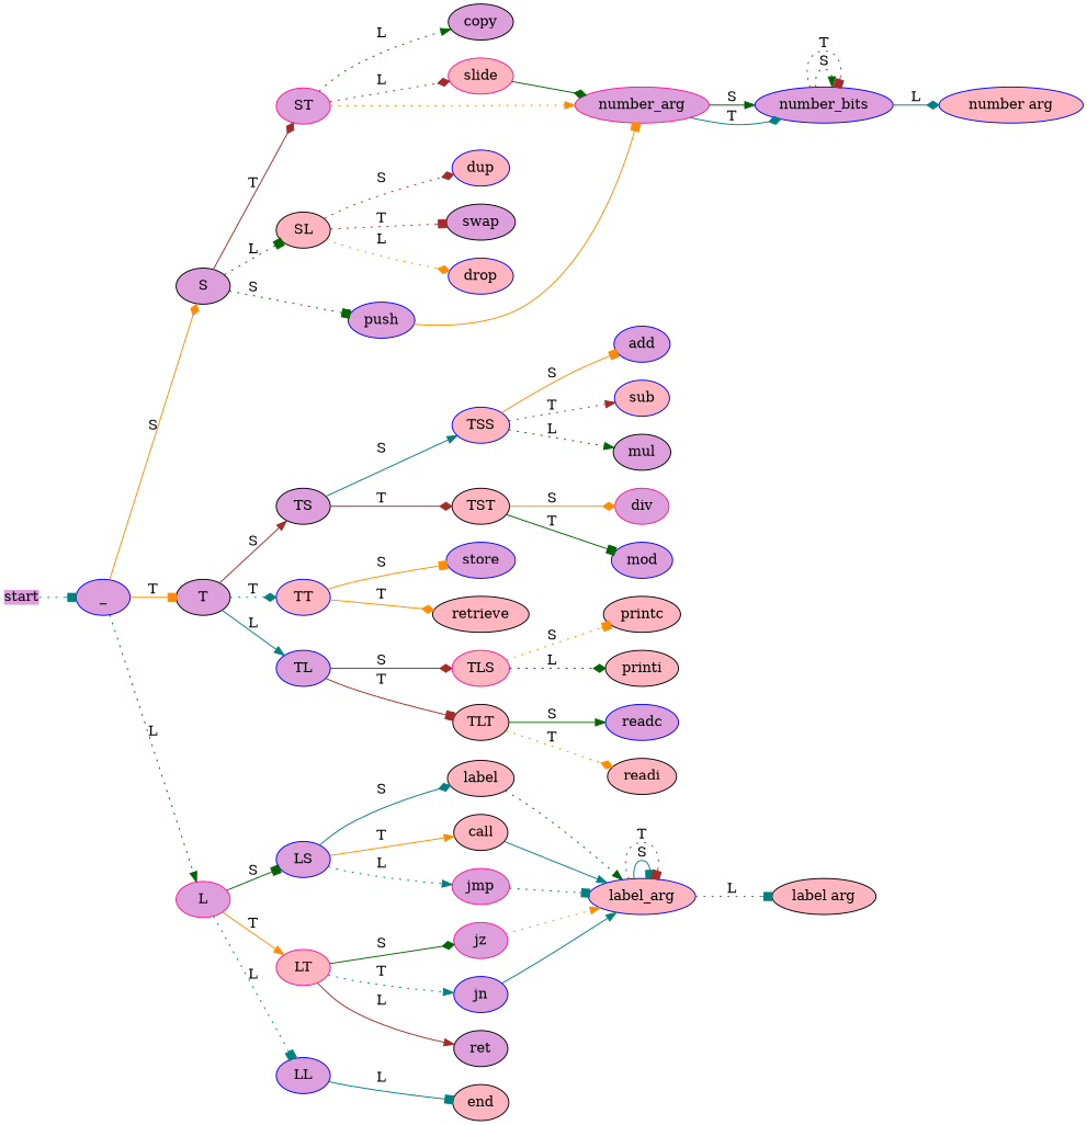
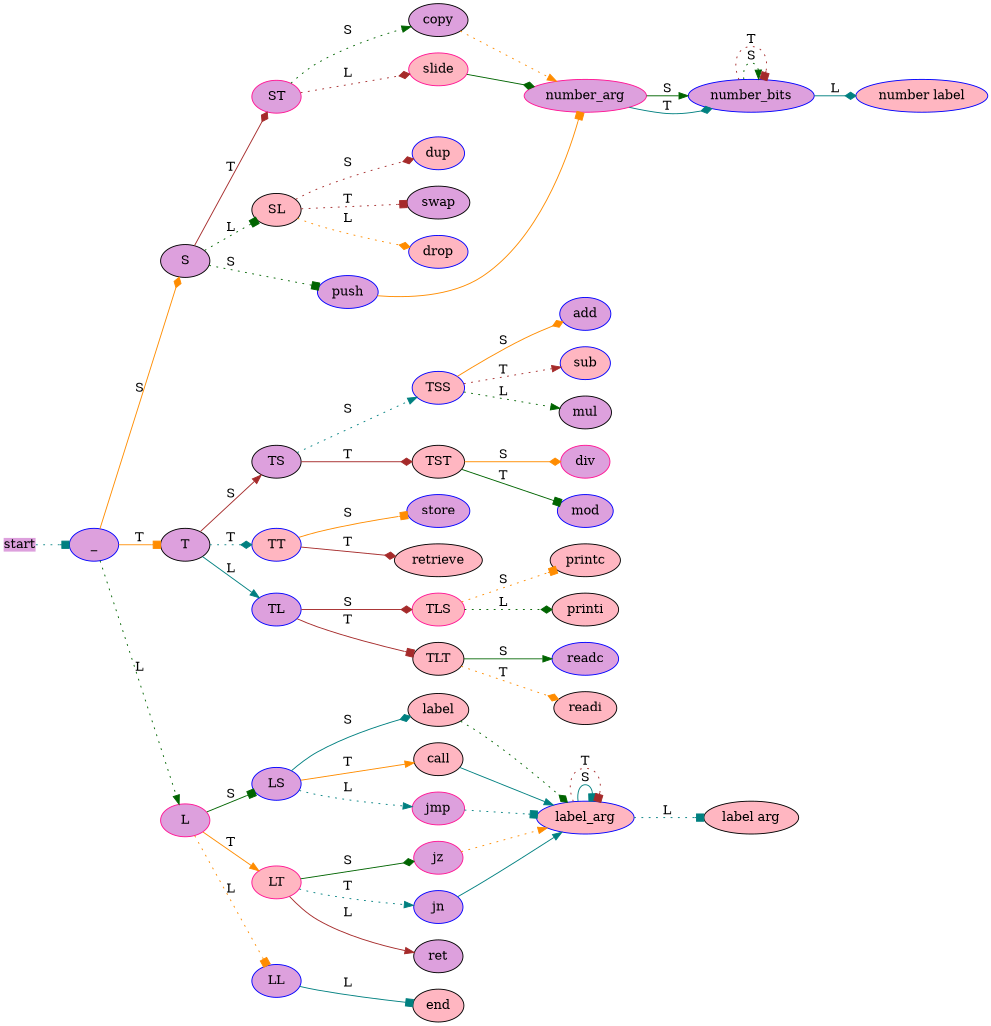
  digraph {
    ordering=out
    rankdir=LR
    node [color=black fillcolor=plum style=filled]
    edge [arrowhead=box color=teal style=solid]
    start [height=0 margin=0 shape=none width=0]
    _ [color=blue]
    S
    T
    L [color=deeppink]
    ST [color=deeppink]
    SL [fillcolor=lightpink]
    push [color=blue]
    TS
    TT [color=blue fillcolor=lightpink]
    TL [color=blue]
    LS [color=blue]
    LT [color=deeppink fillcolor=lightpink]
    LL [color=blue]
    copy
    slide [color=deeppink fillcolor=lightpink]
    dup [color=blue fillcolor=lightpink]
    swap
    drop [color=blue fillcolor=lightpink]
    number_arg [color=deeppink]
    TSS [color=blue fillcolor=lightpink]
    TST [fillcolor=lightpink]
    store [color=blue]
    retrieve [fillcolor=lightpink]
    TLS [color=deeppink fillcolor=lightpink]
    TLT [fillcolor=lightpink]
    add [color=blue]
    sub [color=blue fillcolor=lightpink]
    mul
    div [color=deeppink]
    mod [color=blue]
    printc [fillcolor=lightpink]
    printi [fillcolor=lightpink]
    readc [color=blue]
    readi [fillcolor=lightpink]
    label [fillcolor=lightpink]
    call [fillcolor=lightpink]
    jmp [color=deeppink]
    jz [color=deeppink]
    jn [color=blue]
    ret
    end [fillcolor=lightpink]
    label_arg [color=blue fillcolor=lightpink]
    number_bits [color=blue]
    n45 [fillcolor=lightpink label="label arg"]
-   n46 [color=blue fillcolor=lightpink label="number arg"]
+   n46 [color=blue fillcolor=lightpink label="number label"]
    start -> _ [style=dotted]
    _ -> S [arrowhead=diamond color=darkorange label=S]
    _ -> T [color=darkorange label=T]
    _ -> L [arrowhead=normal color=darkgreen label=L style=dotted]
    S -> ST [arrowhead=diamond color=brown label=T]
    S -> SL [color=darkgreen label=L style=dotted]
    S -> push [color=darkgreen label=S style=dotted]
    T -> TS [arrowhead=normal color=brown label=S]
    T -> TT [arrowhead=diamond label=T style=dotted]
    T -> TL [arrowhead=normal label=L]
    L -> LS [color=darkgreen label=S]
    L -> LT [arrowhead=normal color=darkorange label=T]
-   L -> LL [label=L style=dotted]
-   ST -> copy [arrowhead=normal color=darkgreen label=L style=dotted]
+   L -> LL [color=darkorange label=L style=dotted]
+   ST -> copy [arrowhead=normal color=darkgreen label=S style=dotted]
    ST -> slide [arrowhead=diamond color=brown label=L style=dotted]
    SL -> dup [arrowhead=diamond color=brown label=S style=dotted]
    SL -> swap [color=brown label=T style=dotted]
    SL -> drop [arrowhead=diamond color=darkorange label=L style=dotted]
    push -> number_arg [color=darkorange]
-   TS -> TSS [arrowhead=normal label=S]
+   TS -> TSS [arrowhead=normal label=S style=dotted]
    TS -> TST [arrowhead=diamond color=brown label=T]
    TT -> store [color=darkorange label=S]
-   TT -> retrieve [arrowhead=diamond color=darkorange label=T]
+   TT -> retrieve [arrowhead=diamond color=brown label=T]
    TL -> TLS [arrowhead=diamond color=brown label=S]
    TL -> TLT [color=brown label=T]
    LS -> label [arrowhead=diamond label=S]
    LS -> call [arrowhead=normal color=darkorange label=T]
    LS -> jmp [arrowhead=normal label=L style=dotted]
    LT -> jz [arrowhead=diamond color=darkgreen label=S]
    LT -> jn [arrowhead=normal label=T style=dotted]
    LT -> ret [arrowhead=normal color=brown label=L]
    LL -> end [label=L]
-   ST -> number_arg [arrowhead=normal color=darkorange style=dotted]
+   copy -> number_arg [arrowhead=normal color=darkorange style=dotted]
    slide -> number_arg [arrowhead=diamond color=darkgreen]
    number_arg -> number_bits [arrowhead=normal color=darkgreen label=S]
    number_arg -> number_bits [arrowhead=diamond label=T]
-   TSS -> add [color=darkorange label=S]
+   TSS -> add [arrowhead=diamond color=darkorange label=S]
    TSS -> sub [arrowhead=normal color=brown label=T style=dotted]
    TSS -> mul [arrowhead=normal color=darkgreen label=L style=dotted]
    TST -> div [arrowhead=diamond color=darkorange label=S]
    TST -> mod [color=darkgreen label=T]
    TLS -> printc [color=darkorange label=S style=dotted]
    TLS -> printi [arrowhead=diamond color=darkgreen label=L style=dotted]
    TLT -> readc [arrowhead=normal color=darkgreen label=S]
    TLT -> readi [arrowhead=diamond color=darkorange label=T style=dotted]
-   label -> label_arg [arrowhead=normal color=darkgreen style=dotted]
+   label -> label_arg [arrowhead=diamond color=darkgreen style=dotted]
    call -> label_arg [arrowhead=normal]
    jmp -> label_arg [style=dotted]
    jz -> label_arg [arrowhead=normal color=darkorange style=dotted]
    jn -> label_arg [arrowhead=normal]
    label_arg -> label_arg [label=S]
    label_arg -> label_arg [color=brown label=T style=dotted]
    label_arg -> n45 [label=L style=dotted]
    number_bits -> number_bits [arrowhead=normal color=darkgreen label=S style=dotted]
    number_bits -> number_bits [color=brown label=T style=dotted]
    number_bits -> n46 [arrowhead=diamond label=L]
  }
